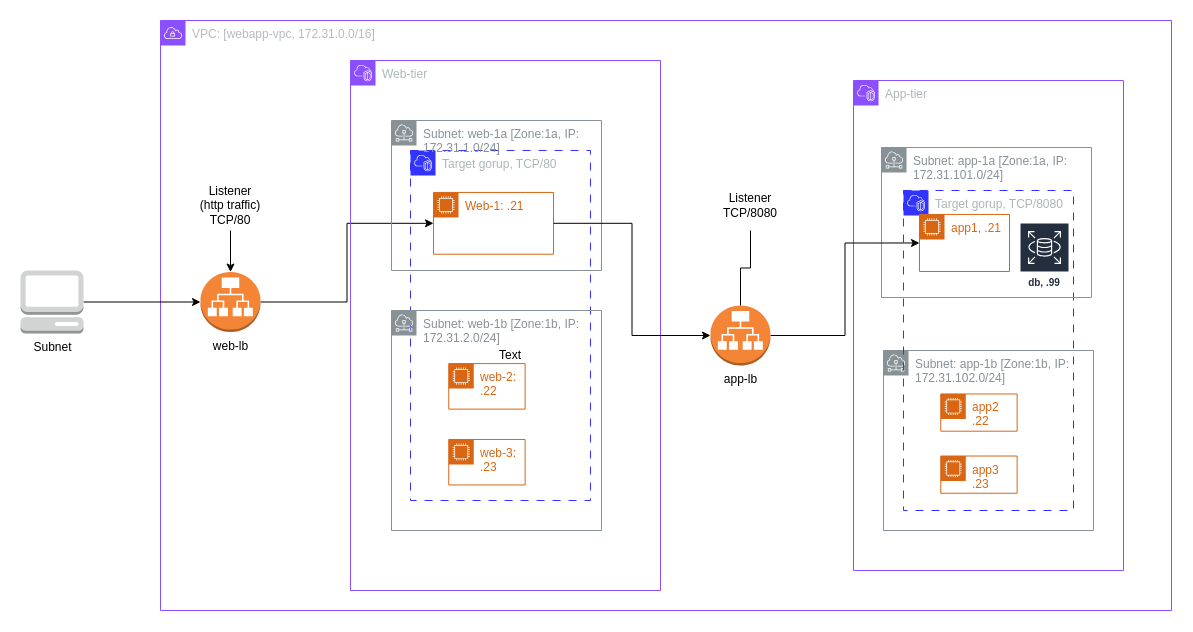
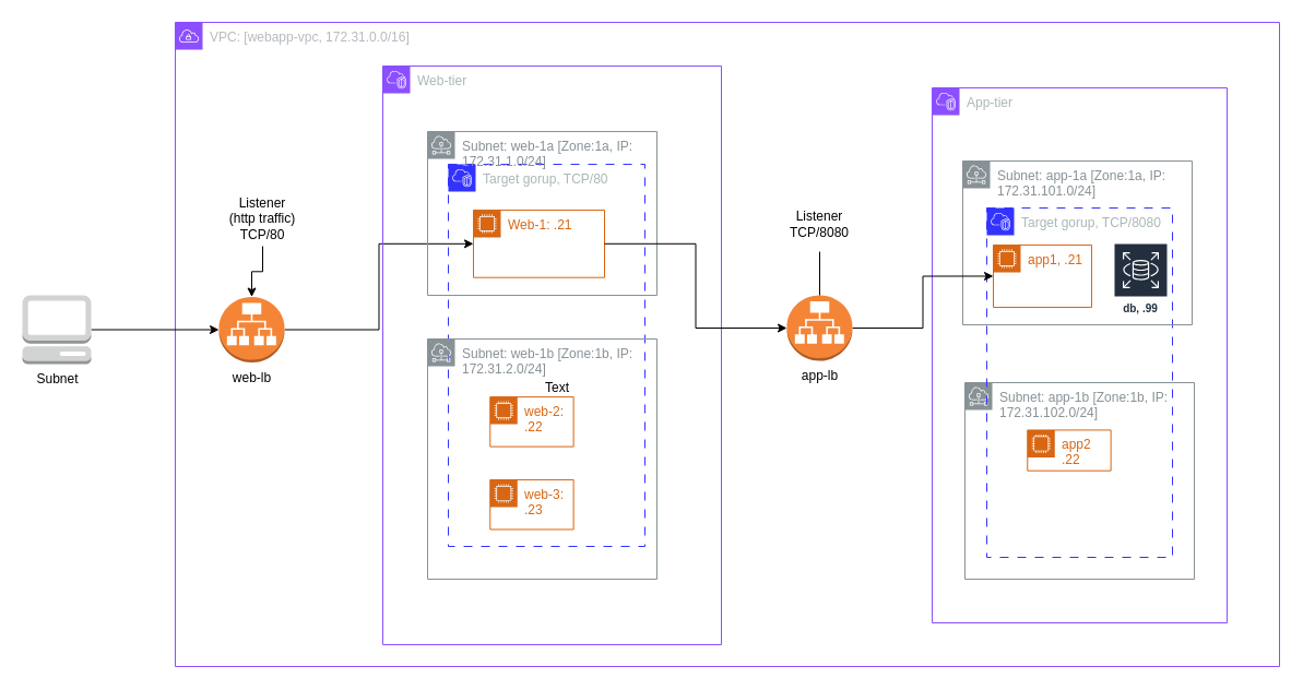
  <mxCell id="0" />
  <mxCell id="1" parent="0" />
  <mxCell id="2" value="VPC: [webapp-vpc, 172.31.0.0/16]" style="sketch=0;outlineConnect=0;gradientColor=none;html=1;whiteSpace=wrap;fontSize=12;fontStyle=0;shape=mxgraph.aws4.group;grIcon=mxgraph.aws4.group_vpc;strokeColor=light-dark(#8C4FFF, #e2dc22);fillColor=none;verticalAlign=top;align=left;spacingLeft=30;fontColor=#B6BABF;dashed=0;" vertex="1" parent="1"><mxGeometry x="160" y="20" width="1011" height="590" as="geometry" /></mxCell>
  <mxCell id="3" value="" style="group" vertex="1" connectable="0" parent="1"><mxGeometry x="853" y="80" width="270" height="490" as="geometry" /></mxCell>
  <mxCell id="4" value="" style="group" vertex="1" connectable="0" parent="3"><mxGeometry x="30" y="270" width="210" height="180" as="geometry" /></mxCell>
  <mxCell id="5" value="Subnet: app-1b [Zone:1b, IP: 172.31.102.0/24]" style="sketch=0;outlineConnect=0;gradientColor=none;html=1;whiteSpace=wrap;fontSize=12;fontStyle=0;shape=mxgraph.aws4.group;grIcon=mxgraph.aws4.group_subnet;strokeColor=#879196;fillColor=none;verticalAlign=top;align=left;spacingLeft=30;fontColor=#879196;dashed=0;" vertex="1" parent="4"><mxGeometry width="210" height="180.0" as="geometry" /></mxCell>
  <mxCell id="6" value="app2&lt;div&gt;.22&lt;/div&gt;" style="points=[[0,0],[0.25,0],[0.5,0],[0.75,0],[1,0],[1,0.25],[1,0.5],[1,0.75],[1,1],[0.75,1],[0.5,1],[0.25,1],[0,1],[0,0.75],[0,0.5],[0,0.25]];outlineConnect=0;gradientColor=none;html=1;whiteSpace=wrap;fontSize=12;fontStyle=0;container=1;pointerEvents=0;collapsible=0;recursiveResize=0;shape=mxgraph.aws4.group;grIcon=mxgraph.aws4.group_ec2_instance_contents;strokeColor=#D86613;fillColor=none;verticalAlign=top;align=left;spacingLeft=30;fontColor=#D86613;dashed=0;" vertex="1" parent="4"><mxGeometry x="57.273" y="43.448" width="76.364" height="37.241" as="geometry" /></mxCell>
- <mxCell id="7" value="app3&lt;div&gt;.23&lt;/div&gt;" style="points=[[0,0],[0.25,0],[0.5,0],[0.75,0],[1,0],[1,0.25],[1,0.5],[1,0.75],[1,1],[0.75,1],[0.5,1],[0.25,1],[0,1],[0,0.75],[0,0.5],[0,0.25]];outlineConnect=0;gradientColor=none;html=1;whiteSpace=wrap;fontSize=12;fontStyle=0;container=1;pointerEvents=0;collapsible=0;recursiveResize=0;shape=mxgraph.aws4.group;grIcon=mxgraph.aws4.group_ec2_instance_contents;strokeColor=#D86613;fillColor=none;verticalAlign=top;align=left;spacingLeft=30;fontColor=#D86613;dashed=0;" vertex="1" parent="4"><mxGeometry x="57.273" y="105.517" width="76.364" height="37.241" as="geometry" /></mxCell>
  <mxCell id="8" value="App-tier" style="points=[[0,0],[0.25,0],[0.5,0],[0.75,0],[1,0],[1,0.25],[1,0.5],[1,0.75],[1,1],[0.75,1],[0.5,1],[0.25,1],[0,1],[0,0.75],[0,0.5],[0,0.25]];outlineConnect=0;gradientColor=none;html=1;whiteSpace=wrap;fontSize=12;fontStyle=0;container=1;pointerEvents=0;collapsible=0;recursiveResize=0;shape=mxgraph.aws4.group;grIcon=mxgraph.aws4.group_vpc2;strokeColor=light-dark(#8C4FFF, #e2dc22);fillColor=none;verticalAlign=top;align=left;spacingLeft=30;fontColor=#AAB7B8;dashed=0;" vertex="1" parent="3"><mxGeometry width="270" height="490" as="geometry" /></mxCell>
  <mxCell id="9" value="Target gorup, TCP/8080" style="points=[[0,0],[0.25,0],[0.5,0],[0.75,0],[1,0],[1,0.25],[1,0.5],[1,0.75],[1,1],[0.75,1],[0.5,1],[0.25,1],[0,1],[0,0.75],[0,0.5],[0,0.25]];outlineConnect=0;gradientColor=none;html=1;whiteSpace=wrap;fontSize=12;fontStyle=0;container=1;pointerEvents=0;collapsible=0;recursiveResize=0;shape=mxgraph.aws4.group;grIcon=mxgraph.aws4.group_vpc2;strokeColor=#3333FF;fillColor=none;verticalAlign=top;align=left;spacingLeft=30;fontColor=#AAB7B8;dashed=1;dashPattern=8 8;" vertex="1" parent="8"><mxGeometry x="50" y="110" width="170" height="320" as="geometry" /></mxCell>
  <mxCell id="10" value="" style="group" vertex="1" connectable="0" parent="3"><mxGeometry x="28" y="67" width="210.0" height="150" as="geometry" /></mxCell>
  <mxCell id="11" value="Subnet: app-1a [Zone:1a, IP: 172.31.101.0/24]" style="sketch=0;outlineConnect=0;gradientColor=none;html=1;whiteSpace=wrap;fontSize=12;fontStyle=0;shape=mxgraph.aws4.group;grIcon=mxgraph.aws4.group_subnet;strokeColor=#879196;fillColor=none;verticalAlign=top;align=left;spacingLeft=30;fontColor=#879196;dashed=0;" vertex="1" parent="10"><mxGeometry width="210.0" height="150" as="geometry" /></mxCell>
- <mxCell id="12" value="app1, .21" style="points=[[0,0],[0.25,0],[0.5,0],[0.75,0],[1,0],[1,0.25],[1,0.5],[1,0.75],[1,1],[0.75,1],[0.5,1],[0.25,1],[0,1],[0,0.75],[0,0.5],[0,0.25]];outlineConnect=0;gradientColor=none;html=1;whiteSpace=wrap;fontSize=12;fontStyle=0;container=1;pointerEvents=0;collapsible=0;recursiveResize=0;shape=mxgraph.aws4.group;grIcon=mxgraph.aws4.group_ec2_instance_contents;strokeColor=#D86613;fillColor=none;verticalAlign=top;align=left;spacingLeft=30;fontColor=#D86613;dashed=0;" vertex="1" parent="10"><mxGeometry x="38" y="66.94" width="90" height="57.06" as="geometry" /></mxCell>
+ <mxCell id="12" value="app1, .21" style="points=[[0,0],[0.25,0],[0.5,0],[0.75,0],[1,0],[1,0.25],[1,0.5],[1,0.75],[1,1],[0.75,1],[0.5,1],[0.25,1],[0,1],[0,0.75],[0,0.5],[0,0.25]];outlineConnect=0;gradientColor=none;html=1;whiteSpace=wrap;fontSize=12;fontStyle=0;container=1;pointerEvents=0;collapsible=0;recursiveResize=0;shape=mxgraph.aws4.group;grIcon=mxgraph.aws4.group_ec2_instance_contents;strokeColor=#D86613;fillColor=none;verticalAlign=top;align=left;spacingLeft=30;fontColor=#D86613;dashed=0;" vertex="1" parent="10"><mxGeometry x="28" y="76.94" width="90" height="57.06" as="geometry" /></mxCell>
  <mxCell id="13" value="db, .99" style="sketch=0;outlineConnect=0;fontColor=#232F3E;gradientColor=none;strokeColor=#ffffff;fillColor=#232F3E;dashed=0;verticalLabelPosition=middle;verticalAlign=bottom;align=center;html=1;whiteSpace=wrap;fontSize=10;fontStyle=1;spacing=3;shape=mxgraph.aws4.productIcon;prIcon=mxgraph.aws4.rds;" vertex="1" parent="10"><mxGeometry x="138" y="75" width="50" height="70" as="geometry" /></mxCell>
  <mxCell id="14" value="" style="edgeStyle=orthogonalEdgeStyle;rounded=0;orthogonalLoop=1;jettySize=auto;html=1;" edge="1" parent="1" source="15" target="17"><mxGeometry relative="1" as="geometry" /></mxCell>
  <mxCell id="15" value="Subnet" style="outlineConnect=0;dashed=0;verticalLabelPosition=bottom;verticalAlign=top;align=center;html=1;shape=mxgraph.aws3.management_console;fillColor=#D2D3D3;gradientColor=none;" vertex="1" parent="1"><mxGeometry x="20" y="270" width="63" height="63" as="geometry" /></mxCell>
  <mxCell id="16" value="" style="edgeStyle=orthogonalEdgeStyle;rounded=0;orthogonalLoop=1;jettySize=auto;html=1;entryX=0;entryY=0.5;entryDx=0;entryDy=0;" edge="1" parent="1" source="17" target="28"><mxGeometry relative="1" as="geometry" /></mxCell>
  <mxCell id="17" value="web-lb" style="outlineConnect=0;dashed=0;verticalLabelPosition=bottom;verticalAlign=top;align=center;html=1;shape=mxgraph.aws3.application_load_balancer;fillColor=#F58536;gradientColor=none;" vertex="1" parent="1"><mxGeometry x="200" y="271.5" width="60" height="60" as="geometry" /></mxCell>
  <mxCell id="18" value="Text" style="text;html=1;align=center;verticalAlign=middle;whiteSpace=wrap;rounded=0;" vertex="1" parent="1"><mxGeometry x="480" y="340" width="60" height="30" as="geometry" /></mxCell>
  <mxCell id="19" value="" style="edgeStyle=orthogonalEdgeStyle;rounded=0;orthogonalLoop=1;jettySize=auto;html=1;" edge="1" parent="1" source="20" target="17"><mxGeometry relative="1" as="geometry" /></mxCell>
- <mxCell id="20" value="Listener (http traffic)&lt;div&gt;TCP/80&lt;/div&gt;" style="text;html=1;align=center;verticalAlign=middle;whiteSpace=wrap;rounded=0;" vertex="1" parent="1"><mxGeometry x="195" y="180" width="70" height="50" as="geometry" /></mxCell>
+ <mxCell id="20" value="Listener (http traffic)&lt;div&gt;TCP/80&lt;/div&gt;" style="text;html=1;align=center;verticalAlign=middle;whiteSpace=wrap;rounded=0;" vertex="1" parent="1"><mxGeometry x="205" y="175" width="70" height="50" as="geometry" /></mxCell>
  <mxCell id="21" value="Web-tier" style="points=[[0,0],[0.25,0],[0.5,0],[0.75,0],[1,0],[1,0.25],[1,0.5],[1,0.75],[1,1],[0.75,1],[0.5,1],[0.25,1],[0,1],[0,0.75],[0,0.5],[0,0.25]];outlineConnect=0;gradientColor=none;html=1;whiteSpace=wrap;fontSize=12;fontStyle=0;container=1;pointerEvents=0;collapsible=0;recursiveResize=0;shape=mxgraph.aws4.group;grIcon=mxgraph.aws4.group_vpc2;strokeColor=#8C4FFF;fillColor=none;verticalAlign=top;align=left;spacingLeft=30;fontColor=#AAB7B8;dashed=0;" vertex="1" parent="1"><mxGeometry x="350" y="60" width="310" height="530" as="geometry" /></mxCell>
  <mxCell id="22" value="Target gorup, TCP/80" style="points=[[0,0],[0.25,0],[0.5,0],[0.75,0],[1,0],[1,0.25],[1,0.5],[1,0.75],[1,1],[0.75,1],[0.5,1],[0.25,1],[0,1],[0,0.75],[0,0.5],[0,0.25]];outlineConnect=0;gradientColor=none;html=1;whiteSpace=wrap;fontSize=12;fontStyle=0;container=1;pointerEvents=0;collapsible=0;recursiveResize=0;shape=mxgraph.aws4.group;grIcon=mxgraph.aws4.group_vpc2;strokeColor=#3333FF;fillColor=none;verticalAlign=top;align=left;spacingLeft=30;fontColor=#AAB7B8;dashed=1;dashPattern=8 8;" vertex="1" parent="1"><mxGeometry x="410" y="150" width="180" height="350" as="geometry" /></mxCell>
  <mxCell id="23" value="" style="edgeStyle=orthogonalEdgeStyle;rounded=0;orthogonalLoop=1;jettySize=auto;html=1;entryX=0;entryY=0.5;entryDx=0;entryDy=0;" edge="1" parent="1" source="24" target="12"><mxGeometry relative="1" as="geometry" /></mxCell>
- <mxCell id="24" value="app-lb" style="outlineConnect=0;dashed=0;verticalLabelPosition=bottom;verticalAlign=top;align=center;html=1;shape=mxgraph.aws3.application_load_balancer;fillColor=#F58536;gradientColor=none;" vertex="1" parent="1"><mxGeometry x="710" y="305" width="60" height="60" as="geometry" /></mxCell>
+ <mxCell id="24" value="app-lb" style="outlineConnect=0;dashed=0;verticalLabelPosition=bottom;verticalAlign=top;align=center;html=1;shape=mxgraph.aws3.application_load_balancer;fillColor=#F58536;gradientColor=none;" vertex="1" parent="1"><mxGeometry x="720" y="270" width="60" height="60" as="geometry" /></mxCell>
  <mxCell id="25" value="" style="edgeStyle=orthogonalEdgeStyle;rounded=0;orthogonalLoop=1;jettySize=auto;html=1;endArrow=none;" edge="1" parent="1" source="26" target="24"><mxGeometry relative="1" as="geometry" /></mxCell>
  <mxCell id="26" value="Listener&lt;div&gt;TCP/8080&lt;/div&gt;" style="text;html=1;align=center;verticalAlign=middle;whiteSpace=wrap;rounded=0;" vertex="1" parent="1"><mxGeometry x="715" y="180" width="70" height="50" as="geometry" /></mxCell>
  <mxCell id="27" value="Subnet: web-1a [Zone:1a, IP: 172.31.1.0/24]" style="sketch=0;outlineConnect=0;gradientColor=none;html=1;whiteSpace=wrap;fontSize=12;fontStyle=0;shape=mxgraph.aws4.group;grIcon=mxgraph.aws4.group_subnet;strokeColor=#879196;fillColor=none;verticalAlign=top;align=left;spacingLeft=30;fontColor=#879196;dashed=0;" vertex="1" parent="1"><mxGeometry x="391" y="120" width="210.0" height="150" as="geometry" /></mxCell>
  <mxCell id="28" value="Web-1: .21" style="points=[[0,0],[0.25,0],[0.5,0],[0.75,0],[1,0],[1,0.25],[1,0.5],[1,0.75],[1,1],[0.75,1],[0.5,1],[0.25,1],[0,1],[0,0.75],[0,0.5],[0,0.25]];outlineConnect=0;gradientColor=none;html=1;whiteSpace=wrap;fontSize=12;fontStyle=0;container=1;pointerEvents=0;collapsible=0;recursiveResize=0;shape=mxgraph.aws4.group;grIcon=mxgraph.aws4.group_ec2_instance_contents;strokeColor=#D86613;fillColor=none;verticalAlign=top;align=left;spacingLeft=30;fontColor=#D86613;dashed=0;" vertex="1" parent="1"><mxGeometry x="433" y="191.941" width="120.0" height="61.765" as="geometry" /></mxCell>
  <mxCell id="29" value="Subnet: web-1b [Zone:1b, IP: 172.31.2.0/24]" style="sketch=0;outlineConnect=0;gradientColor=none;html=1;whiteSpace=wrap;fontSize=12;fontStyle=0;shape=mxgraph.aws4.group;grIcon=mxgraph.aws4.group_subnet;strokeColor=#879196;fillColor=none;verticalAlign=top;align=left;spacingLeft=30;fontColor=#879196;dashed=0;" vertex="1" parent="1"><mxGeometry x="391" y="310" width="210" height="220" as="geometry" /></mxCell>
  <mxCell id="30" value="web-2: .22" style="points=[[0,0],[0.25,0],[0.5,0],[0.75,0],[1,0],[1,0.25],[1,0.5],[1,0.75],[1,1],[0.75,1],[0.5,1],[0.25,1],[0,1],[0,0.75],[0,0.5],[0,0.25]];outlineConnect=0;gradientColor=none;html=1;whiteSpace=wrap;fontSize=12;fontStyle=0;container=1;pointerEvents=0;collapsible=0;recursiveResize=0;shape=mxgraph.aws4.group;grIcon=mxgraph.aws4.group_ec2_instance_contents;strokeColor=#D86613;fillColor=none;verticalAlign=top;align=left;spacingLeft=30;fontColor=#D86613;dashed=0;" vertex="1" parent="1"><mxGeometry x="448.273" y="363.103" width="76.364" height="45.517" as="geometry" /></mxCell>
  <mxCell id="31" value="web-3: .23" style="points=[[0,0],[0.25,0],[0.5,0],[0.75,0],[1,0],[1,0.25],[1,0.5],[1,0.75],[1,1],[0.75,1],[0.5,1],[0.25,1],[0,1],[0,0.75],[0,0.5],[0,0.25]];outlineConnect=0;gradientColor=none;html=1;whiteSpace=wrap;fontSize=12;fontStyle=0;container=1;pointerEvents=0;collapsible=0;recursiveResize=0;shape=mxgraph.aws4.group;grIcon=mxgraph.aws4.group_ec2_instance_contents;strokeColor=#D86613;fillColor=none;verticalAlign=top;align=left;spacingLeft=30;fontColor=#D86613;dashed=0;" vertex="1" parent="1"><mxGeometry x="448.273" y="438.966" width="76.364" height="45.517" as="geometry" /></mxCell>
  <mxCell id="32" style="edgeStyle=orthogonalEdgeStyle;rounded=0;orthogonalLoop=1;jettySize=auto;html=1;entryX=0;entryY=0.5;entryDx=0;entryDy=0;entryPerimeter=0;" edge="1" parent="1" source="28" target="24"><mxGeometry relative="1" as="geometry" /></mxCell>
